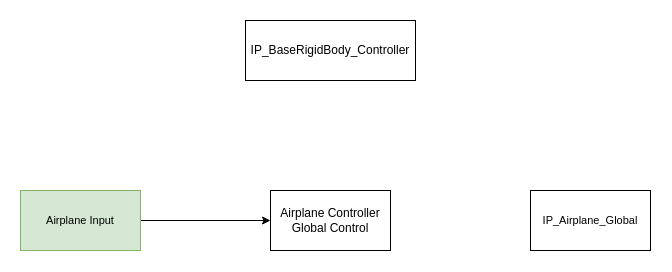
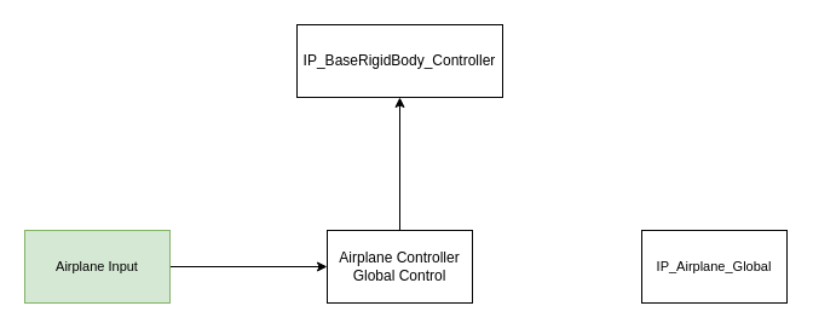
  <mxCell id="0" />
  <mxCell id="1" parent="0" />
+ <mxCell id="2" style="edgeStyle=orthogonalEdgeStyle;rounded=0;orthogonalLoop=1;jettySize=auto;html=1;entryX=0.5;entryY=1;entryDx=0;entryDy=0;fontSize=11;" edge="1" parent="1" source="3" target="4"><mxGeometry relative="1" as="geometry" /></mxCell>
  <mxCell id="3" value="Airplane Controller&lt;br&gt;Global Control" style="rounded=0;whiteSpace=wrap;html=1;" vertex="1" parent="1"><mxGeometry x="270" y="190" width="120" height="60" as="geometry" /></mxCell>
  <mxCell id="4" value="IP_BaseRigidBody_Controller" style="rounded=0;whiteSpace=wrap;html=1;" vertex="1" parent="1"><mxGeometry x="245" y="20" width="170" height="60" as="geometry" /></mxCell>
  <mxCell id="5" style="edgeStyle=orthogonalEdgeStyle;rounded=0;orthogonalLoop=1;jettySize=auto;html=1;entryX=0;entryY=0.5;entryDx=0;entryDy=0;fontSize=11;" edge="1" parent="1" source="6" target="3"><mxGeometry relative="1" as="geometry" /></mxCell>
  <mxCell id="6" value="Airplane Input" style="rounded=0;whiteSpace=wrap;html=1;fontSize=11;fillColor=#d5e8d4;strokeColor=#82b366;" vertex="1" parent="1"><mxGeometry x="20" y="190" width="120" height="60" as="geometry" /></mxCell>
  <mxCell id="7" value="IP_Airplane_Global" style="rounded=0;whiteSpace=wrap;html=1;fontSize=11;" vertex="1" parent="1"><mxGeometry x="530" y="190" width="120" height="60" as="geometry" /></mxCell>
